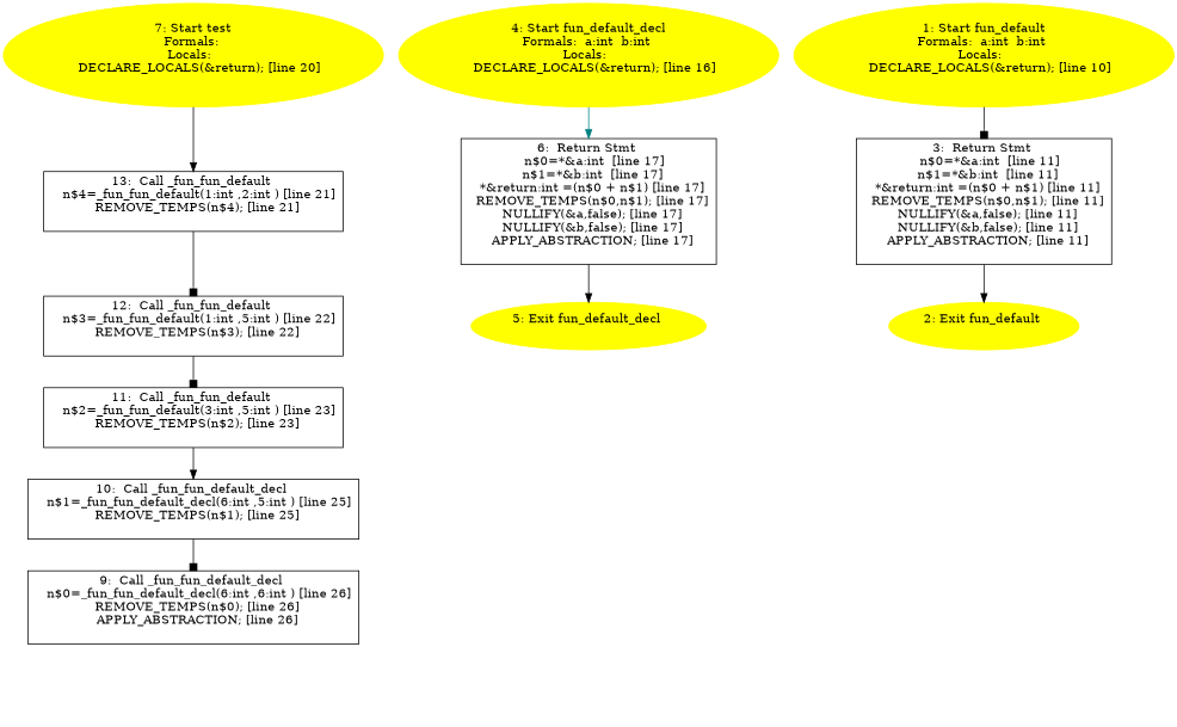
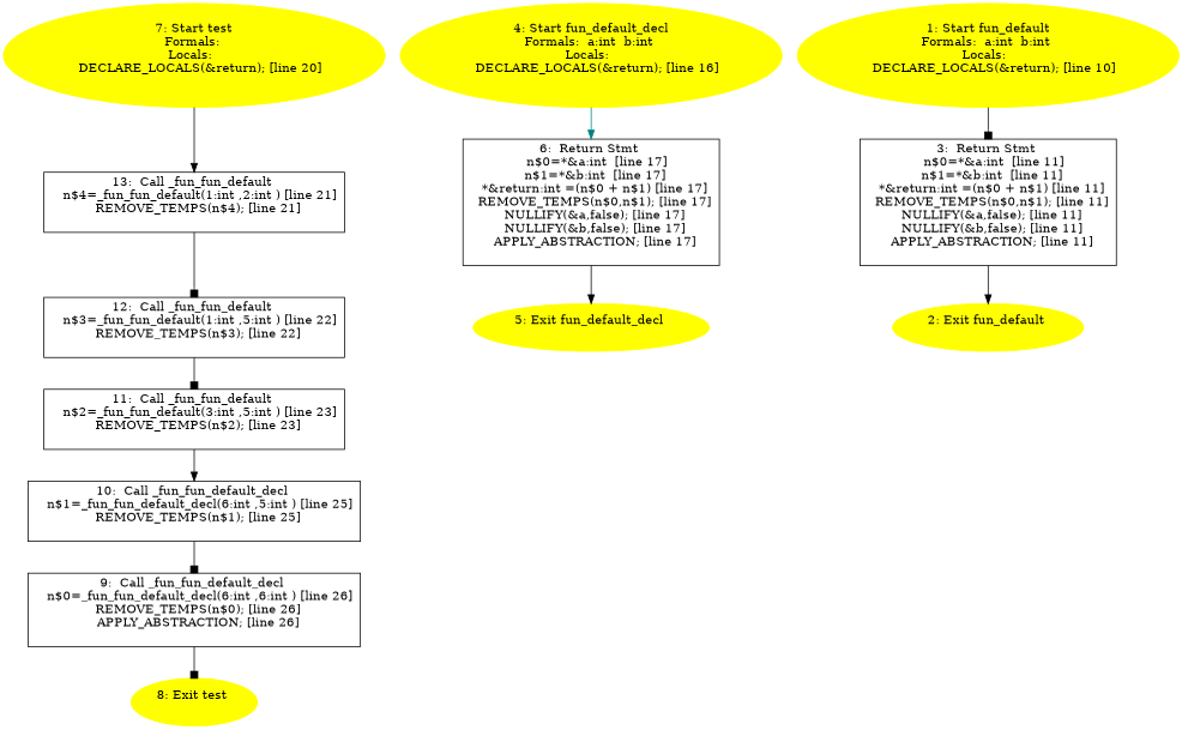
  digraph {
    node [shape=box]
    edge [color=black arrowhead=box]
    n1 [label="13:  Call _fun_fun_default \n   n$4=_fun_fun_default(1:int ,2:int ) [line 21]\n  REMOVE_TEMPS(n$4); [line 21]\n "]
    n2 [label="12:  Call _fun_fun_default \n   n$3=_fun_fun_default(1:int ,5:int ) [line 22]\n  REMOVE_TEMPS(n$3); [line 22]\n "]
    n3 [label="11:  Call _fun_fun_default \n   n$2=_fun_fun_default(3:int ,5:int ) [line 23]\n  REMOVE_TEMPS(n$2); [line 23]\n "]
    n4 [label="10:  Call _fun_fun_default_decl \n   n$1=_fun_fun_default_decl(6:int ,5:int ) [line 25]\n  REMOVE_TEMPS(n$1); [line 25]\n "]
    n5 [label="9:  Call _fun_fun_default_decl \n   n$0=_fun_fun_default_decl(6:int ,6:int ) [line 26]\n  REMOVE_TEMPS(n$0); [line 26]\n  APPLY_ABSTRACTION; [line 26]\n "]
+   n6 [color=yellow label="8: Exit test \n  " style=filled shape=""]
    n7 [color=yellow label="7: Start test\nFormals: \nLocals:  \n   DECLARE_LOCALS(&return); [line 20]\n " style=filled shape=""]
    n8 [label="6:  Return Stmt \n   n$0=*&a:int  [line 17]\n  n$1=*&b:int  [line 17]\n  *&return:int =(n$0 + n$1) [line 17]\n  REMOVE_TEMPS(n$0,n$1); [line 17]\n  NULLIFY(&a,false); [line 17]\n  NULLIFY(&b,false); [line 17]\n  APPLY_ABSTRACTION; [line 17]\n "]
    n9 [color=yellow label="5: Exit fun_default_decl \n  " style=filled shape=""]
    n10 [color=yellow label="4: Start fun_default_decl\nFormals:  a:int  b:int \nLocals:  \n   DECLARE_LOCALS(&return); [line 16]\n " style=filled shape=""]
    n11 [label="3:  Return Stmt \n   n$0=*&a:int  [line 11]\n  n$1=*&b:int  [line 11]\n  *&return:int =(n$0 + n$1) [line 11]\n  REMOVE_TEMPS(n$0,n$1); [line 11]\n  NULLIFY(&a,false); [line 11]\n  NULLIFY(&b,false); [line 11]\n  APPLY_ABSTRACTION; [line 11]\n "]
    n12 [color=yellow label="2: Exit fun_default \n  " style=filled shape=""]
    n13 [color=yellow label="1: Start fun_default\nFormals:  a:int  b:int \nLocals:  \n   DECLARE_LOCALS(&return); [line 10]\n " style=filled shape=""]
    n1 -> n2
    n2 -> n3
    n3 -> n4 [arrowhead=normal]
    n4 -> n5
+   n5 -> n6
    n7 -> n1 [arrowhead=normal]
    n8 -> n9 [arrowhead=normal]
    n10 -> n8 [color=teal arrowhead=normal]
    n11 -> n12 [arrowhead=normal]
    n13 -> n11
  }
